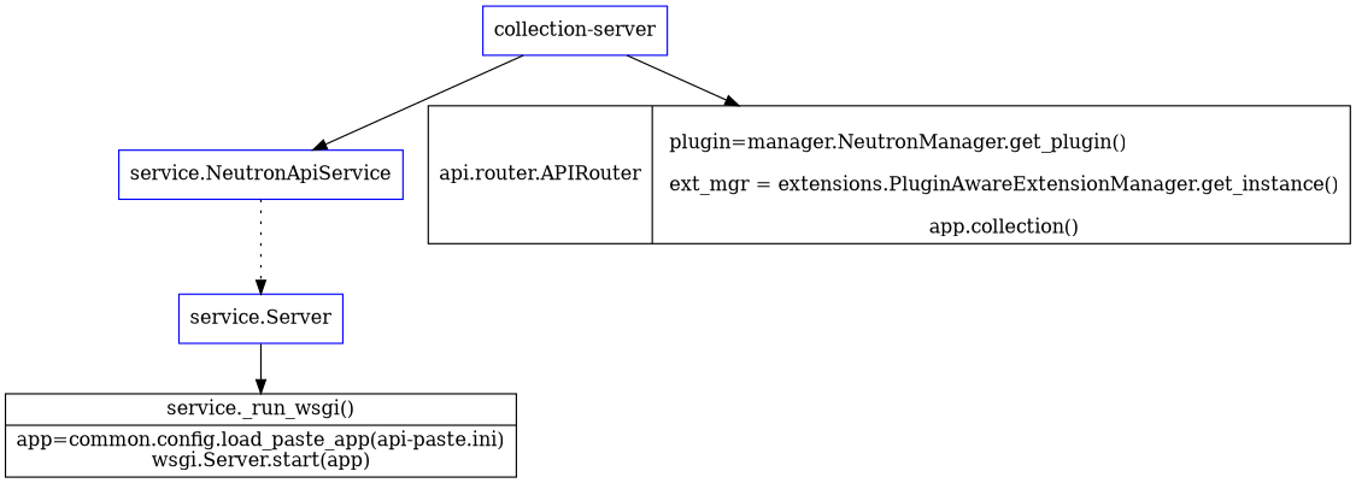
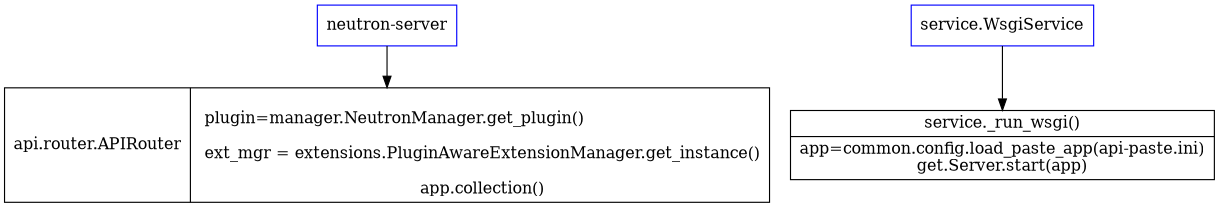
  digraph {
    node [color=blue shape=record]
-   n1 [label="collection-server"]
-   n2 [label="service.NeutronApiService"]
+   n1 [label="neutron-server"]
    n3 [label="{api.router.APIRouter}|\n        plugin=manager.NeutronManager.get_plugin()\l\n        ext_mgr = extensions.PluginAwareExtensionManager.get_instance()\l\n        app.collection()\n        " color=""]
-   n4 [label="service.Server"]
-   n5 [label="{service._run_wsgi()|app=common.config.load_paste_app(api-paste.ini)\lwsgi.Server.start(app)}" color=""]
-   n1 -> n2
+   n4 [label="service.WsgiService"]
+   n5 [label="{service._run_wsgi()|app=common.config.load_paste_app(api-paste.ini)\lget.Server.start(app)}" color=""]
    n1 -> n3
-   n2 -> n4 [style=dotted]
    n4 -> n5
  }
